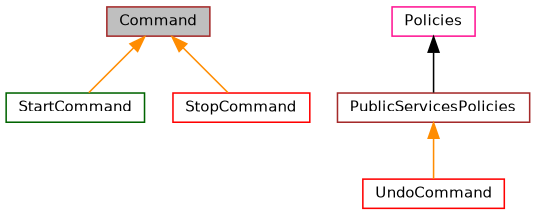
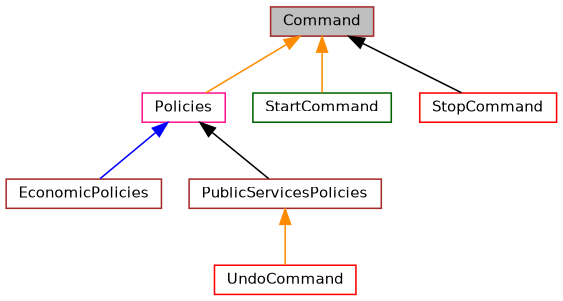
  digraph {
    fontname="DejaVu Sans"
    node [color=brown fillcolor=white fontname="DejaVu Sans" fontsize=10 shape=record style=filled]
    edge [color=darkorange dir=back fontname="DejaVu Sans" fontsize=10 labelfontname=Helvetica labelfontsize=10 style=solid]
    n1 [fillcolor=grey75 fontcolor=black height=0.2 label=Command width=0.4]
    n2 [color=deeppink height=0.2 label=Policies width=0.4]
    n3 [color=darkgreen height=0.2 label=StartCommand width=0.4]
    n4 [color=red height=0.2 label=StopCommand width=0.4]
+   n5 [height=0.2 label=EconomicPolicies width=0.4]
    n6 [height=0.2 label=PublicServicesPolicies width=0.4]
    n7 [color=red height=0.2 label=UndoCommand width=0.4]
+   n1 -> n2
    n1 -> n3
-   n1 -> n4
+   n1 -> n4 [color=black]
+   n2 -> n5 [color=blue]
    n2 -> n6 [color=black]
    n6 -> n7
  }
